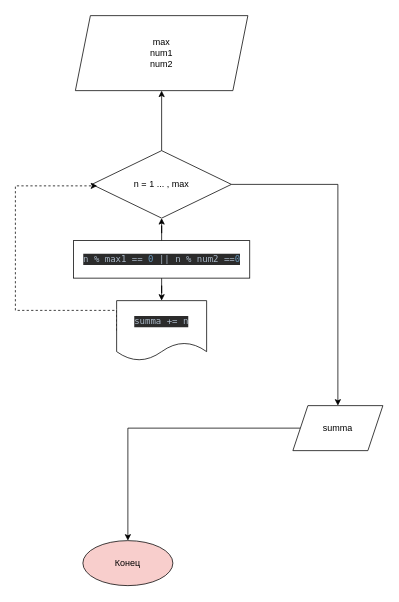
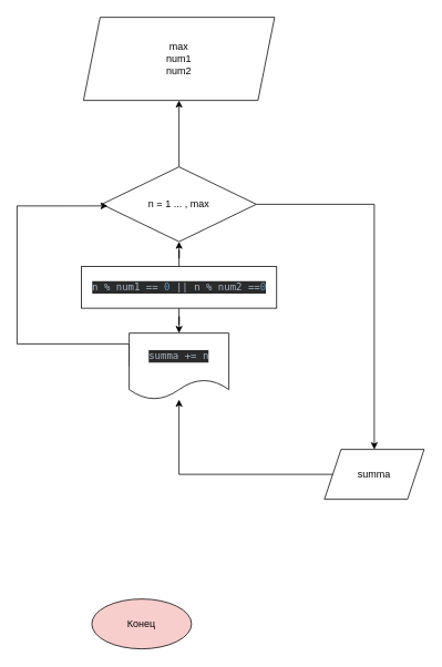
  <mxCell id="0" />
  <mxCell id="1" parent="0" />
  <mxCell id="2" value="max&lt;br&gt;num1&lt;br&gt;num2" style="shape=parallelogram;perimeter=parallelogramPerimeter;whiteSpace=wrap;html=1;fixedSize=1;" vertex="1" parent="1"><mxGeometry x="100" y="20" width="230" height="100" as="geometry" /></mxCell>
  <mxCell id="3" style="edgeStyle=orthogonalEdgeStyle;rounded=0;orthogonalLoop=1;jettySize=auto;html=1;" edge="1" parent="1" source="5" target="2"><mxGeometry relative="1" as="geometry" /></mxCell>
  <mxCell id="4" value="" style="edgeStyle=orthogonalEdgeStyle;rounded=0;orthogonalLoop=1;jettySize=auto;html=1;" edge="1" parent="1" source="5" target="12"><mxGeometry relative="1" as="geometry" /></mxCell>
  <mxCell id="5" value="n = 1 ... , max" style="rhombus;whiteSpace=wrap;html=1;" vertex="1" parent="1"><mxGeometry x="122" y="200" width="186" height="90" as="geometry" /></mxCell>
- <mxCell id="6" style="edgeStyle=orthogonalEdgeStyle;rounded=0;orthogonalLoop=1;jettySize=auto;html=1;entryX=0.038;entryY=0.522;entryDx=0;entryDy=0;entryPerimeter=0;exitX=0;exitY=0.5;exitDx=0;exitDy=0;dashed=1;" edge="1" parent="1" source="10" target="5"><mxGeometry relative="1" as="geometry"><mxPoint x="215" y="540" as="targetPoint" /><mxPoint x="82.5" y="412.5" as="sourcePoint" /><Array as="points"><mxPoint x="155" y="413" /><mxPoint x="20" y="413" /><mxPoint x="20" y="247" /></Array></mxGeometry></mxCell>
+ <mxCell id="6" style="edgeStyle=orthogonalEdgeStyle;rounded=0;orthogonalLoop=1;jettySize=auto;html=1;entryX=0.038;entryY=0.522;entryDx=0;entryDy=0;entryPerimeter=0;exitX=0;exitY=0.5;exitDx=0;exitDy=0;" edge="1" parent="1" source="10" target="5"><mxGeometry relative="1" as="geometry"><mxPoint x="215" y="540" as="targetPoint" /><mxPoint x="82.5" y="412.5" as="sourcePoint" /><Array as="points"><mxPoint x="155" y="413" /><mxPoint x="20" y="413" /><mxPoint x="20" y="247" /></Array></mxGeometry></mxCell>
  <mxCell id="7" style="edgeStyle=orthogonalEdgeStyle;rounded=0;orthogonalLoop=1;jettySize=auto;html=1;entryX=0.5;entryY=1;entryDx=0;entryDy=0;" edge="1" parent="1" source="9" target="5"><mxGeometry relative="1" as="geometry" /></mxCell>
  <mxCell id="8" value="" style="edgeStyle=orthogonalEdgeStyle;rounded=0;orthogonalLoop=1;jettySize=auto;html=1;" edge="1" parent="1" source="9" target="10"><mxGeometry relative="1" as="geometry" /></mxCell>
- <mxCell id="9" value="&lt;pre style=&quot;background-color: rgb(43 , 43 , 43) ; color: rgb(169 , 183 , 198) ; font-family: &amp;#34;jetbrains mono&amp;#34; , monospace&quot;&gt;n % max1 == &lt;span style=&quot;color: rgb(104 , 151 , 187)&quot;&gt;0 &lt;/span&gt;|| n % num2 ==&lt;span style=&quot;color: rgb(104 , 151 , 187)&quot;&gt;0&lt;/span&gt;&lt;/pre&gt;" style="rounded=0;whiteSpace=wrap;html=1;" vertex="1" parent="1"><mxGeometry x="97.5" y="320" width="235" height="50" as="geometry" /></mxCell>
+ <mxCell id="9" value="&lt;pre style=&quot;background-color: rgb(43 , 43 , 43) ; color: rgb(169 , 183 , 198) ; font-family: &amp;#34;jetbrains mono&amp;#34; , monospace&quot;&gt;n % num1 == &lt;span style=&quot;color: rgb(104 , 151 , 187)&quot;&gt;0 &lt;/span&gt;|| n % num2 ==&lt;span style=&quot;color: rgb(104 , 151 , 187)&quot;&gt;0&lt;/span&gt;&lt;/pre&gt;" style="rounded=0;whiteSpace=wrap;html=1;" vertex="1" parent="1"><mxGeometry x="97.5" y="320" width="235" height="50" as="geometry" /></mxCell>
  <mxCell id="10" value="&lt;pre style=&quot;background-color: #2b2b2b ; color: #a9b7c6 ; font-family: &amp;#34;jetbrains mono&amp;#34; , monospace ; font-size: 9 8pt&quot;&gt;summa += n&lt;/pre&gt;" style="shape=document;whiteSpace=wrap;html=1;boundedLbl=1;rounded=0;" vertex="1" parent="1"><mxGeometry x="155" y="400" width="120" height="80" as="geometry" /></mxCell>
- <mxCell id="11" value="" style="edgeStyle=orthogonalEdgeStyle;rounded=0;orthogonalLoop=1;jettySize=auto;html=1;" edge="1" parent="1" source="12" target="13"><mxGeometry relative="1" as="geometry" /></mxCell>
+ <mxCell id="11" value="" style="edgeStyle=orthogonalEdgeStyle;rounded=0;orthogonalLoop=1;jettySize=auto;html=1;" edge="1" parent="1" source="12" target="10"><mxGeometry relative="1" as="geometry" /></mxCell>
  <mxCell id="12" value="summa" style="shape=parallelogram;perimeter=parallelogramPerimeter;whiteSpace=wrap;html=1;fixedSize=1;" vertex="1" parent="1"><mxGeometry x="390" y="540" width="120" height="60" as="geometry" /></mxCell>
  <mxCell id="13" value="Конец" style="ellipse;whiteSpace=wrap;html=1;fillColor=#f8cecc;" vertex="1" parent="1"><mxGeometry x="110" y="720" width="120" height="60" as="geometry" /></mxCell>
